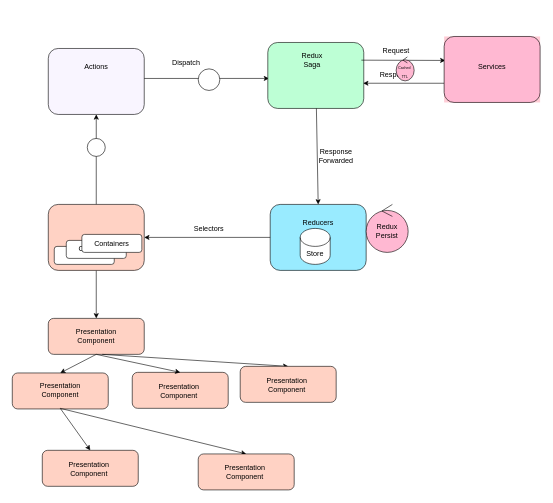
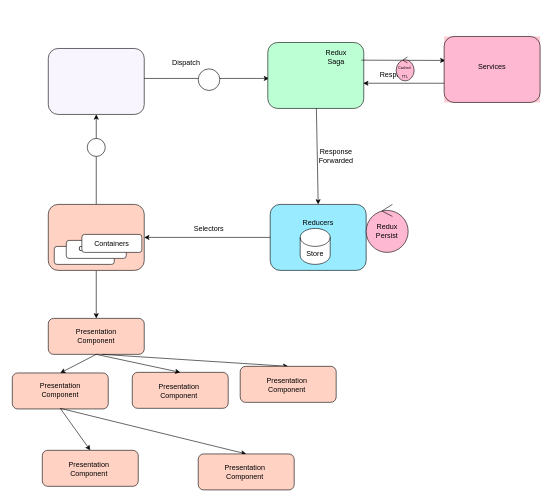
  <mxCell id="0" />
  <mxCell id="1" parent="0" />
  <mxCell id="2" value="" style="rounded=1;whiteSpace=wrap;html=1;fillColor=#FFD2C4;" vertex="1" parent="1"><mxGeometry x="20" y="621" width="160" height="60" as="geometry" /></mxCell>
  <mxCell id="3" value="" style="group" parent="1" vertex="1" connectable="0"><mxGeometry x="145" y="230" width="30" height="110" as="geometry" /></mxCell>
  <mxCell id="4" value="" style="endArrow=classic;html=1;entryX=0.5;entryY=1;entryDx=0;entryDy=0;" parent="3" target="14" edge="1"><mxGeometry width="50" height="50" relative="1" as="geometry"><mxPoint x="15" y="110" as="sourcePoint" /><mxPoint x="255" y="10" as="targetPoint" /></mxGeometry></mxCell>
  <mxCell id="5" value="" style="group" parent="3" vertex="1" connectable="0"><mxGeometry width="30" height="30" as="geometry" /></mxCell>
  <mxCell id="6" value="" style="ellipse;whiteSpace=wrap;html=1;aspect=fixed;" parent="5" vertex="1"><mxGeometry width="30" height="30" as="geometry" /></mxCell>
  <mxCell id="7" value="" style="edgeStyle=orthogonalEdgeStyle;rounded=0;orthogonalLoop=1;jettySize=auto;html=1;" edge="1" parent="1" source="8" target="37"><mxGeometry relative="1" as="geometry" /></mxCell>
  <mxCell id="8" value="" style="rounded=1;whiteSpace=wrap;html=1;fillColor=#FFD2C4;" parent="1" vertex="1"><mxGeometry x="80" y="340" width="160" height="110" as="geometry" /></mxCell>
  <mxCell id="9" value="" style="group" parent="1" vertex="1" connectable="0"><mxGeometry x="225" y="20" width="30" height="110" as="geometry" /></mxCell>
  <mxCell id="10" value="" style="endArrow=classic;html=1;entryX=0.025;entryY=0.545;entryDx=0;entryDy=0;entryPerimeter=0;" parent="9" edge="1"><mxGeometry width="50" height="50" relative="1" as="geometry"><mxPoint x="13" y="110" as="sourcePoint" /><mxPoint x="223" y="109.95" as="targetPoint" /></mxGeometry></mxCell>
  <mxCell id="11" value="" style="ellipse;whiteSpace=wrap;html=1;aspect=fixed;" parent="1" vertex="1"><mxGeometry x="330" y="114" width="36" height="36" as="geometry" /></mxCell>
  <mxCell id="12" value="Dispatch" style="text;html=1;strokeColor=none;fillColor=none;align=center;verticalAlign=middle;whiteSpace=wrap;rounded=0;" parent="1" vertex="1"><mxGeometry x="290" y="94" width="40" height="20" as="geometry" /></mxCell>
  <mxCell id="13" value="" style="group" parent="1" vertex="1" connectable="0"><mxGeometry x="80" y="80" width="160" height="110" as="geometry" /></mxCell>
  <mxCell id="14" value="" style="rounded=1;whiteSpace=wrap;html=1;fillColor=#F9F5FF;" parent="13" vertex="1"><mxGeometry width="160" height="110" as="geometry" /></mxCell>
- <mxCell id="15" value="Actions" style="text;html=1;strokeColor=none;fillColor=none;align=center;verticalAlign=middle;whiteSpace=wrap;rounded=0;" parent="13" vertex="1"><mxGeometry x="60" y="20" width="40" height="20" as="geometry" /></mxCell>
  <mxCell id="16" value="" style="group" parent="1" vertex="1" connectable="0"><mxGeometry x="480" y="70" width="160" height="110" as="geometry" /></mxCell>
  <mxCell id="17" value="" style="rounded=1;whiteSpace=wrap;html=1;fillColor=#BDFFD5;" parent="16" vertex="1"><mxGeometry x="-34" width="160" height="110" as="geometry" /></mxCell>
- <mxCell id="18" value="Redux Saga" style="text;html=1;strokeColor=none;fillColor=none;align=center;verticalAlign=middle;whiteSpace=wrap;rounded=0;" parent="16" vertex="1"><mxGeometry x="20" y="20" width="40" height="20" as="geometry" /></mxCell>
+ <mxCell id="18" value="Redux Saga" style="text;html=1;strokeColor=none;fillColor=none;align=center;verticalAlign=middle;whiteSpace=wrap;rounded=0;" parent="16" vertex="1"><mxGeometry x="60" y="15" width="40" height="20" as="geometry" /></mxCell>
  <mxCell id="19" value="" style="endArrow=classic;html=1;" parent="16" edge="1"><mxGeometry width="50" height="50" relative="1" as="geometry"><mxPoint x="122" y="29.5" as="sourcePoint" /><mxPoint x="262" y="29.95" as="targetPoint" /></mxGeometry></mxCell>
  <mxCell id="20" value="" style="group" parent="1" vertex="1" connectable="0"><mxGeometry x="450" y="340" width="160" height="120" as="geometry" /></mxCell>
  <mxCell id="21" value="" style="rounded=1;whiteSpace=wrap;html=1;fillColor=#99EBFF;" parent="20" vertex="1"><mxGeometry width="160" height="110" as="geometry" /></mxCell>
  <mxCell id="22" value="Reducers" style="text;html=1;strokeColor=none;fillColor=none;align=center;verticalAlign=middle;whiteSpace=wrap;rounded=0;" parent="20" vertex="1"><mxGeometry x="60" y="20" width="40" height="20" as="geometry" /></mxCell>
  <mxCell id="23" value="Store" style="shape=cylinder3;whiteSpace=wrap;html=1;boundedLbl=1;backgroundOutline=1;size=15;" parent="20" vertex="1"><mxGeometry x="50" y="40" width="50" height="60" as="geometry" /></mxCell>
  <mxCell id="24" value="" style="endArrow=classic;html=1;entryX=0.5;entryY=0;entryDx=0;entryDy=0;" parent="1" source="17" target="21" edge="1"><mxGeometry width="50" height="50" relative="1" as="geometry"><mxPoint x="490" y="180" as="sourcePoint" /><mxPoint x="690" y="180" as="targetPoint" /></mxGeometry></mxCell>
  <mxCell id="25" value="" style="endArrow=classic;html=1;entryX=1;entryY=0.5;entryDx=0;entryDy=0;exitX=0;exitY=0.5;exitDx=0;exitDy=0;" parent="1" source="21" target="8" edge="1"><mxGeometry width="50" height="50" relative="1" as="geometry"><mxPoint x="537.023" y="190" as="sourcePoint" /><mxPoint x="540" y="350" as="targetPoint" /></mxGeometry></mxCell>
  <mxCell id="26" value="Selectors" style="text;html=1;strokeColor=none;fillColor=none;align=center;verticalAlign=middle;whiteSpace=wrap;rounded=0;" parent="1" vertex="1"><mxGeometry x="328" y="370" width="40" height="20" as="geometry" /></mxCell>
  <mxCell id="27" value="Response Forwarded" style="text;html=1;strokeColor=none;fillColor=none;align=center;verticalAlign=middle;whiteSpace=wrap;rounded=0;" parent="1" vertex="1"><mxGeometry x="540" y="250" width="40" height="20" as="geometry" /></mxCell>
- <mxCell id="28" value="Request" style="text;html=1;strokeColor=none;fillColor=none;align=center;verticalAlign=middle;whiteSpace=wrap;rounded=0;" parent="1" vertex="1"><mxGeometry x="640" y="74" width="40" height="20" as="geometry" /></mxCell>
  <mxCell id="29" value="" style="endArrow=classic;html=1;" parent="1" edge="1"><mxGeometry width="50" height="50" relative="1" as="geometry"><mxPoint x="610" y="129" as="sourcePoint" /><mxPoint x="610" y="129" as="targetPoint" /></mxGeometry></mxCell>
  <mxCell id="30" value="Response" style="text;html=1;strokeColor=none;fillColor=none;align=center;verticalAlign=middle;whiteSpace=wrap;rounded=0;" parent="1" vertex="1"><mxGeometry x="640" y="114" width="40" height="20" as="geometry" /></mxCell>
  <mxCell id="31" value="" style="endArrow=classic;html=1;entryX=0.994;entryY=0.618;entryDx=0;entryDy=0;entryPerimeter=0;" parent="1" target="17" edge="1"><mxGeometry width="50" height="50" relative="1" as="geometry"><mxPoint x="740" y="138" as="sourcePoint" /><mxPoint x="850" y="123.95" as="targetPoint" /></mxGeometry></mxCell>
  <mxCell id="32" value="" style="group;fillColor=#FFCCD6;" parent="1" vertex="1" connectable="0"><mxGeometry x="740" y="60" width="160" height="110" as="geometry" /></mxCell>
  <mxCell id="33" value="" style="rounded=1;whiteSpace=wrap;html=1;fillColor=#FFB8D2;" parent="32" vertex="1"><mxGeometry width="160" height="110" as="geometry" /></mxCell>
  <mxCell id="34" value="Services" style="text;html=1;strokeColor=none;fillColor=none;align=center;verticalAlign=middle;whiteSpace=wrap;rounded=0;" parent="32" vertex="1"><mxGeometry x="60" y="40" width="40" height="20" as="geometry" /></mxCell>
  <mxCell id="35" value="Redux Persist" style="ellipse;shape=umlControl;whiteSpace=wrap;html=1;pointerEvents=0;fillColor=#FFB8D2;gradientColor=none;" parent="1" vertex="1"><mxGeometry x="610" y="340" width="70" height="80" as="geometry" /></mxCell>
  <mxCell id="36" value="&lt;font style=&quot;font-size: 6px&quot;&gt;Cached&amp;nbsp; TTL&lt;/font&gt;" style="ellipse;shape=umlControl;whiteSpace=wrap;html=1;pointerEvents=0;fillColor=#FFB8D2;gradientColor=none;" parent="1" vertex="1"><mxGeometry x="660" y="94" width="30" height="40" as="geometry" /></mxCell>
  <mxCell id="37" value="" style="rounded=1;whiteSpace=wrap;html=1;fillColor=#FFD2C4;" vertex="1" parent="1"><mxGeometry x="80" y="530" width="160" height="60" as="geometry" /></mxCell>
  <mxCell id="38" value="" style="group" vertex="1" connectable="0" parent="1"><mxGeometry x="90" y="390" width="155" height="50" as="geometry" /></mxCell>
  <mxCell id="39" value="Containers" style="rounded=1;whiteSpace=wrap;html=1;" vertex="1" parent="38"><mxGeometry y="20" width="100" height="30" as="geometry" /></mxCell>
  <mxCell id="40" value="Containers" style="rounded=1;whiteSpace=wrap;html=1;" parent="38" vertex="1"><mxGeometry x="20" y="10" width="100" height="30" as="geometry" /></mxCell>
  <mxCell id="41" value="Containers" style="rounded=1;whiteSpace=wrap;html=1;" vertex="1" parent="38"><mxGeometry x="46" width="100" height="30" as="geometry" /></mxCell>
  <mxCell id="42" value="Presentation Component" style="text;html=1;strokeColor=none;fillColor=none;align=center;verticalAlign=middle;whiteSpace=wrap;rounded=0;" vertex="1" parent="1"><mxGeometry x="130" y="545" width="60" height="30" as="geometry" /></mxCell>
  <mxCell id="43" value="" style="endArrow=classic;html=1;rounded=0;exitX=0.5;exitY=1;exitDx=0;exitDy=0;entryX=0.5;entryY=0;entryDx=0;entryDy=0;" edge="1" parent="1" source="37" target="2"><mxGeometry width="50" height="50" relative="1" as="geometry"><mxPoint x="420" y="530" as="sourcePoint" /><mxPoint x="470" y="480" as="targetPoint" /></mxGeometry></mxCell>
  <mxCell id="44" value="Presentation Component" style="text;html=1;strokeColor=none;fillColor=none;align=center;verticalAlign=middle;whiteSpace=wrap;rounded=0;" vertex="1" parent="1"><mxGeometry x="70" y="635" width="60" height="30" as="geometry" /></mxCell>
  <mxCell id="45" value="" style="group" vertex="1" connectable="0" parent="1"><mxGeometry x="160" y="590" width="220" height="90" as="geometry" /></mxCell>
  <mxCell id="46" value="" style="rounded=1;whiteSpace=wrap;html=1;fillColor=#FFD2C4;" vertex="1" parent="45"><mxGeometry x="60" y="30" width="160" height="60" as="geometry" /></mxCell>
  <mxCell id="47" value="" style="endArrow=classic;html=1;rounded=0;entryX=0.5;entryY=0;entryDx=0;entryDy=0;" edge="1" parent="45" target="46"><mxGeometry width="50" height="50" relative="1" as="geometry"><mxPoint as="sourcePoint" /><mxPoint x="-50" y="30" as="targetPoint" /></mxGeometry></mxCell>
  <mxCell id="48" value="Presentation Component" style="text;html=1;strokeColor=none;fillColor=none;align=center;verticalAlign=middle;whiteSpace=wrap;rounded=0;" vertex="1" parent="45"><mxGeometry x="108" y="46" width="60" height="30" as="geometry" /></mxCell>
  <mxCell id="49" value="" style="endArrow=classic;html=1;rounded=0;entryX=0.5;entryY=0;entryDx=0;entryDy=0;" edge="1" parent="1" target="51"><mxGeometry width="50" height="50" relative="1" as="geometry"><mxPoint x="170" y="590" as="sourcePoint" /><mxPoint x="290" y="610" as="targetPoint" /></mxGeometry></mxCell>
  <mxCell id="50" value="" style="group" vertex="1" connectable="0" parent="1"><mxGeometry x="400" y="610" width="160" height="60" as="geometry" /></mxCell>
  <mxCell id="51" value="" style="rounded=1;whiteSpace=wrap;html=1;fillColor=#FFD2C4;" vertex="1" parent="50"><mxGeometry width="160" height="60" as="geometry" /></mxCell>
  <mxCell id="52" value="Presentation Component" style="text;html=1;strokeColor=none;fillColor=none;align=center;verticalAlign=middle;whiteSpace=wrap;rounded=0;" vertex="1" parent="50"><mxGeometry x="48" y="16" width="60" height="30" as="geometry" /></mxCell>
  <mxCell id="53" value="" style="endArrow=classic;html=1;rounded=0;entryX=0.5;entryY=0;entryDx=0;entryDy=0;" edge="1" parent="1" target="55"><mxGeometry width="50" height="50" relative="1" as="geometry"><mxPoint x="100" y="680" as="sourcePoint" /><mxPoint x="220" y="700" as="targetPoint" /></mxGeometry></mxCell>
  <mxCell id="54" value="" style="group" vertex="1" connectable="0" parent="1"><mxGeometry x="330" y="756" width="160" height="60" as="geometry" /></mxCell>
  <mxCell id="55" value="" style="rounded=1;whiteSpace=wrap;html=1;fillColor=#FFD2C4;" vertex="1" parent="54"><mxGeometry width="160" height="60" as="geometry" /></mxCell>
  <mxCell id="56" value="Presentation Component" style="text;html=1;strokeColor=none;fillColor=none;align=center;verticalAlign=middle;whiteSpace=wrap;rounded=0;" vertex="1" parent="54"><mxGeometry x="48" y="16" width="60" height="30" as="geometry" /></mxCell>
  <mxCell id="57" value="" style="endArrow=classic;html=1;rounded=0;entryX=0.5;entryY=0;entryDx=0;entryDy=0;" edge="1" parent="1" target="59"><mxGeometry width="50" height="50" relative="1" as="geometry"><mxPoint x="100" y="680" as="sourcePoint" /><mxPoint y="750" as="targetPoint" x="-40" /></mxGeometry></mxCell>
  <mxCell id="58" value="" style="group" vertex="1" connectable="0" parent="1"><mxGeometry x="70" y="750" width="160" height="60" as="geometry" /></mxCell>
  <mxCell id="59" value="" style="rounded=1;whiteSpace=wrap;html=1;fillColor=#FFD2C4;" vertex="1" parent="58"><mxGeometry width="160" height="60" as="geometry" /></mxCell>
  <mxCell id="60" value="Presentation Component" style="text;html=1;strokeColor=none;fillColor=none;align=center;verticalAlign=middle;whiteSpace=wrap;rounded=0;" vertex="1" parent="58"><mxGeometry x="48" y="16" width="60" height="30" as="geometry" /></mxCell>
